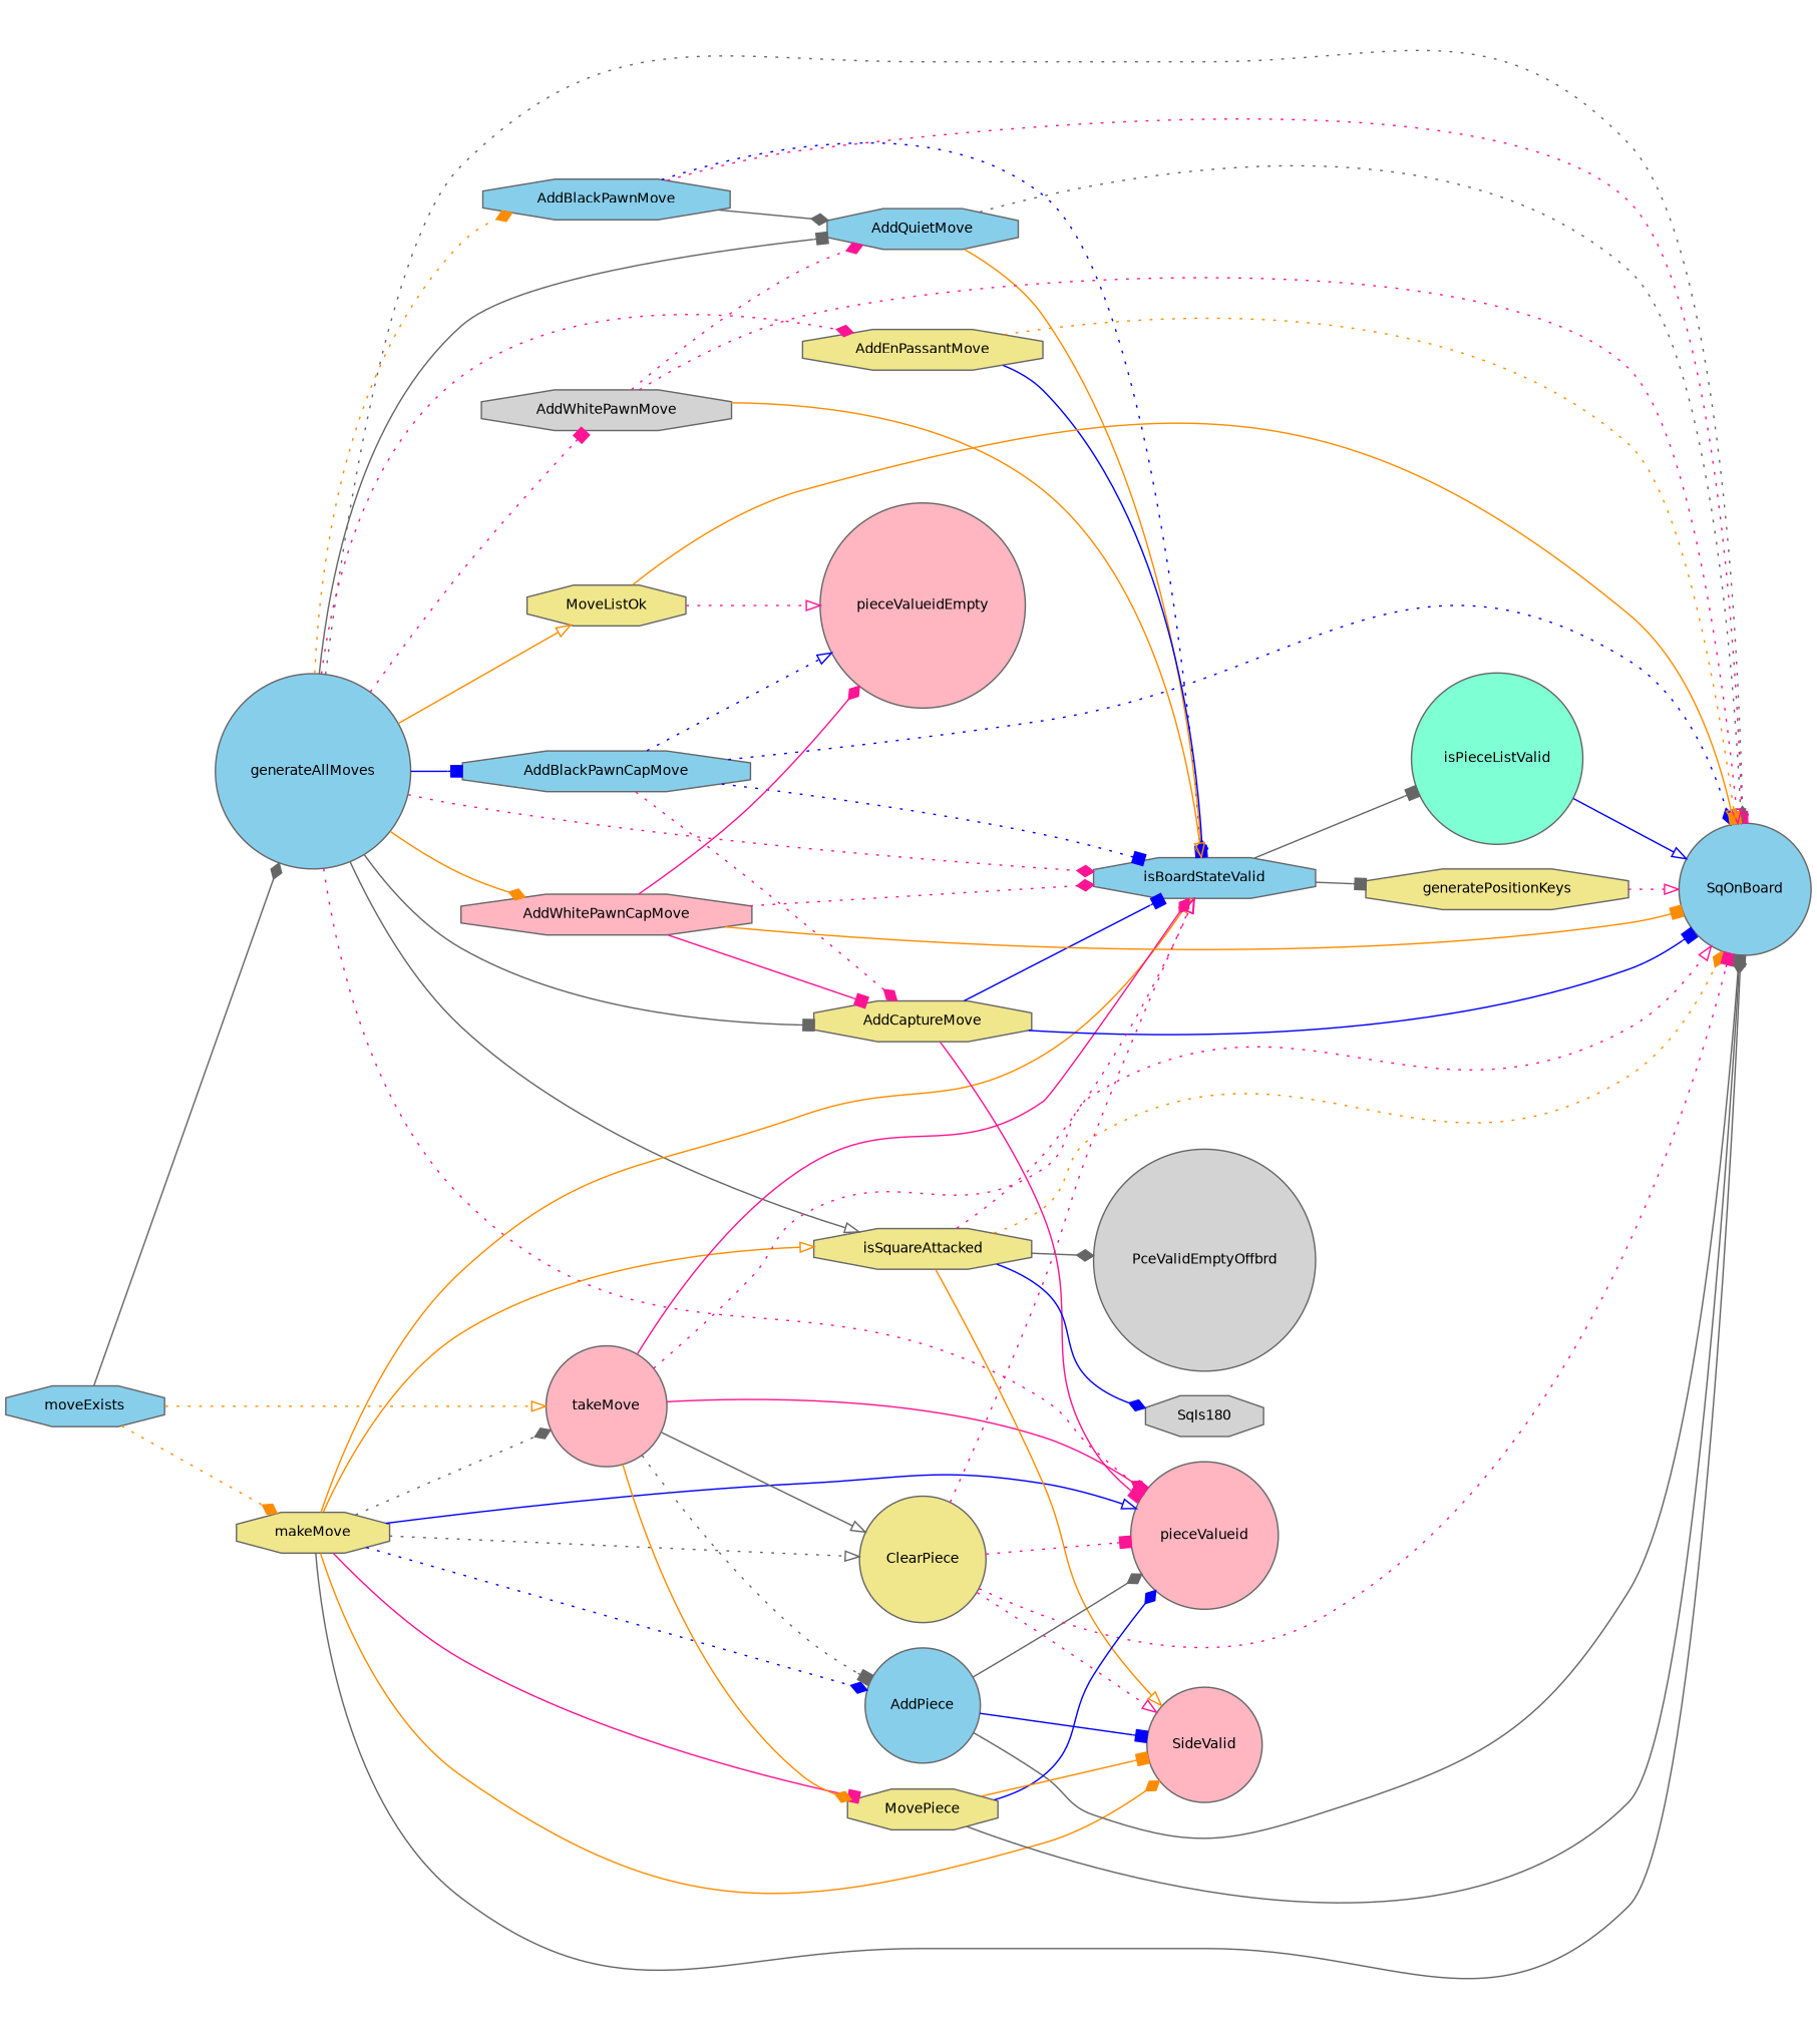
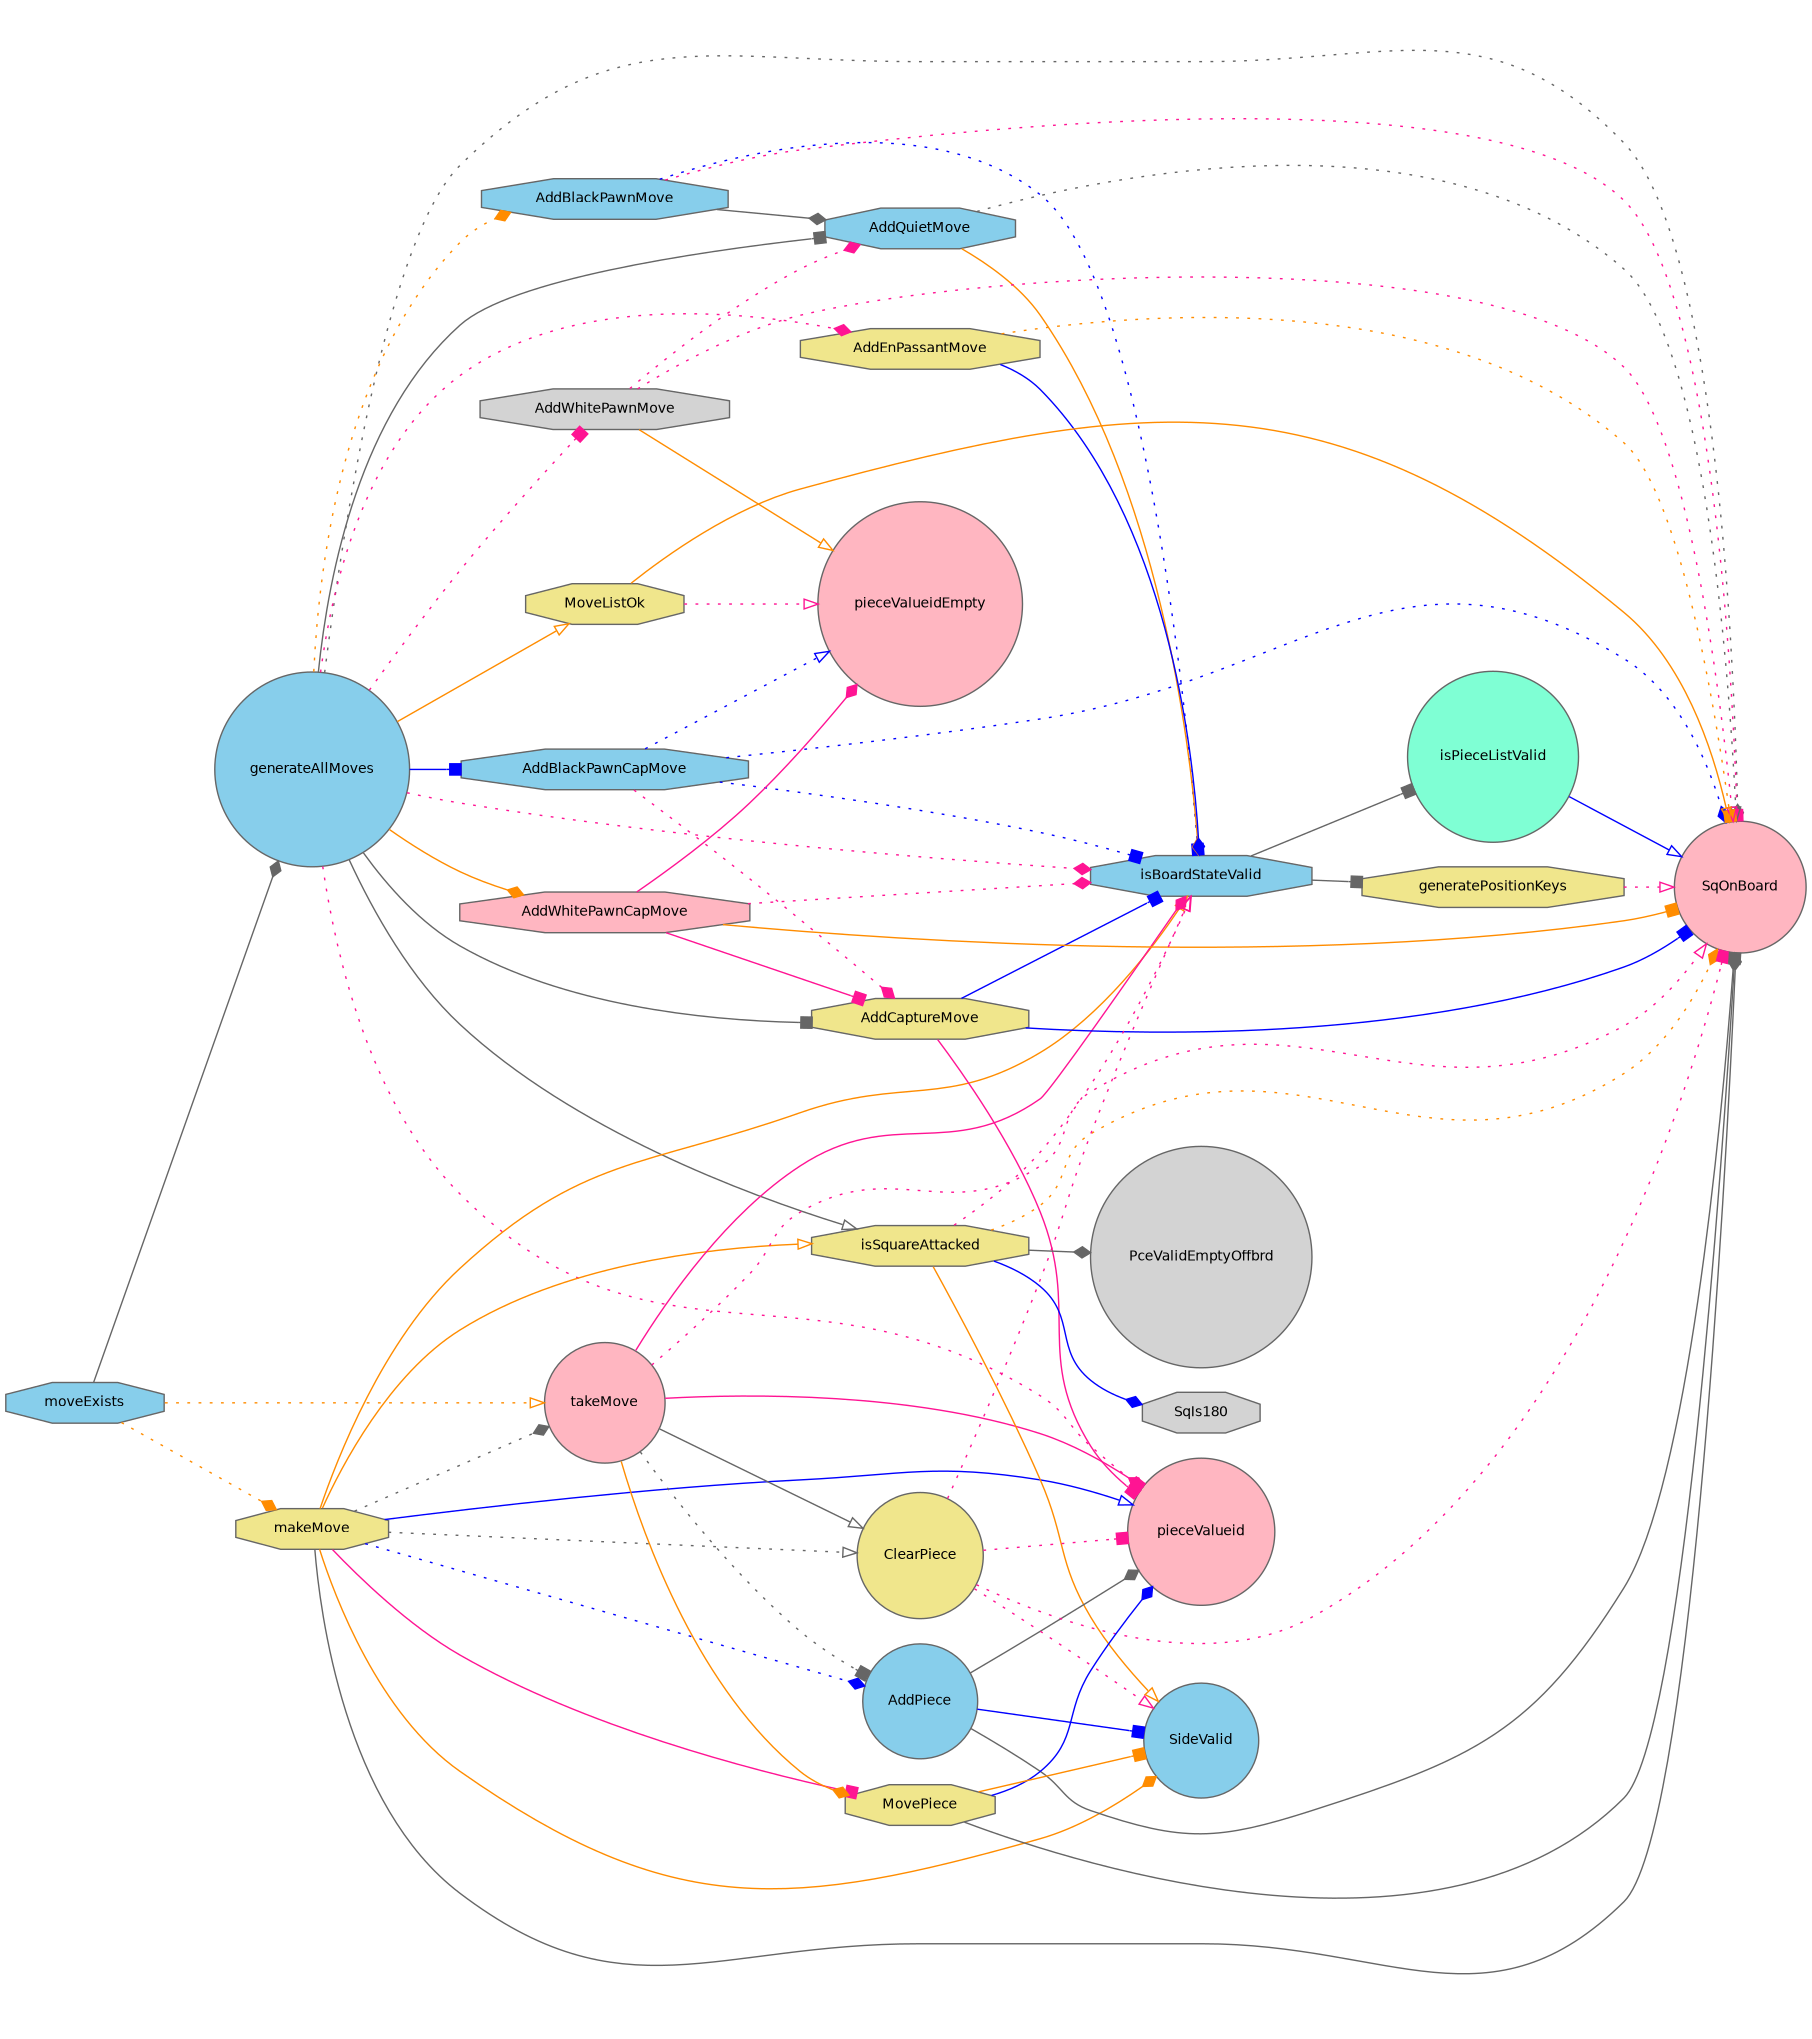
  digraph {
    rankdir=LR
    node [color=grey40 fillcolor=skyblue fontname=Helvetica fontsize=10 shape=octagon style=filled]
    edge [arrowhead=diamond color=deeppink fontname=Helvetica fontsize=10 labelfontname=Helvetica labelfontsize=10 style=solid]
    n1 [color=gray40 fontcolor=black height=0.2 label=moveExists width=0.4]
    n2 [height=0.2 label=generateAllMoves shape=circle width=0.4]
    n3 [fillcolor=khaki height=0.2 label=makeMove width=0.4]
    n4 [fillcolor=lightpink height=0.2 label=takeMove shape=circle width=0.4]
    n5 [height=0.2 label=AddBlackPawnCapMove width=0.4]
    n6 [fillcolor=khaki height=0.2 label=AddCaptureMove width=0.4]
    n7 [height=0.2 label=isBoardStateValid width=0.4]
-   n8 [height=0.2 label=SqOnBoard shape=circle width=0.4]
+   n8 [fillcolor=lightpink height=0.2 label=SqOnBoard shape=circle width=0.4]
    n9 [fillcolor=lightpink height=0.2 label=pieceValueid shape=circle width=0.4]
    n10 [height=0.2 label=AddBlackPawnMove width=0.4]
    n11 [height=0.2 label=AddQuietMove width=0.4]
    n12 [fillcolor=khaki height=0.2 label=AddEnPassantMove width=0.4]
    n13 [fillcolor=lightpink height=0.2 label=AddWhitePawnCapMove width=0.4]
    n14 [fillcolor=lightgrey height=0.2 label=AddWhitePawnMove width=0.4]
    n15 [fillcolor=khaki height=0.2 label=isSquareAttacked width=0.4]
    n16 [fillcolor=khaki height=0.2 label=MoveListOk width=0.4]
-   n17 [fillcolor=lightpink height=0.2 label=SideValid shape=circle width=0.4]
+   n17 [height=0.2 label=SideValid shape=circle width=0.4]
    n18 [height=0.2 label=AddPiece shape=circle width=0.4]
    n19 [fillcolor=khaki height=0.2 label=ClearPiece shape=circle width=0.4]
    n20 [fillcolor=khaki height=0.2 label=MovePiece width=0.4]
    n21 [fillcolor=lightpink height=0.2 label=pieceValueidEmpty shape=circle width=0.4]
    n22 [fillcolor=khaki height=0.2 label=generatePositionKeys width=0.4]
    n23 [fillcolor=aquamarine height=0.2 label=isPieceListValid shape=circle width=0.4]
    n24 [fillcolor=lightgrey height=0.2 label=PceValidEmptyOffbrd shape=circle width=0.4]
    n25 [fillcolor=lightgrey height=0.2 label=SqIs180 width=0.4]
    n1 -> n2 [color=gray40]
    n1 -> n3 [color=darkorange style=dotted]
    n1 -> n4 [arrowhead=onormal color=darkorange style=dotted]
    n2 -> n5 [arrowhead=box color=blue]
    n2 -> n6 [arrowhead=box color=gray40]
    n2 -> n7 [style=dotted]
    n2 -> n8 [color=gray40 style=dotted]
    n2 -> n9 [arrowhead=box style=dotted]
    n2 -> n10 [color=darkorange style=dotted]
    n2 -> n11 [arrowhead=box color=gray40]
    n2 -> n12 [style=dotted]
    n2 -> n13 [color=darkorange]
    n2 -> n14 [arrowhead=box style=dotted]
    n2 -> n15 [arrowhead=onormal color=gray40]
    n2 -> n16 [arrowhead=onormal color=darkorange]
    n3 -> n4 [color=gray40 style=dotted]
    n3 -> n7 [arrowhead=onormal color=darkorange]
    n3 -> n8 [color=gray40]
    n3 -> n9 [arrowhead=onormal color=blue]
    n3 -> n15 [arrowhead=onormal color=darkorange]
    n3 -> n17 [color=darkorange]
    n3 -> n18 [color=blue style=dotted]
    n3 -> n19 [arrowhead=onormal color=gray40 style=dotted]
    n3 -> n20 [arrowhead=box]
    n4 -> n7
    n4 -> n8 [arrowhead=onormal style=dotted]
    n4 -> n9
    n4 -> n18 [arrowhead=box color=gray40 style=dotted]
    n4 -> n19 [arrowhead=onormal color=gray40]
    n4 -> n20 [color=darkorange]
    n5 -> n6 [style=dotted]
    n5 -> n7 [arrowhead=box color=blue style=dotted]
    n5 -> n8 [color=blue style=dotted]
    n5 -> n21 [arrowhead=onormal color=blue style=dotted]
    n6 -> n7 [arrowhead=box color=blue]
    n6 -> n8 [arrowhead=box color=blue]
    n6 -> n9 [arrowhead=box]
    n7 -> n22 [arrowhead=box color=gray40]
    n7 -> n23 [arrowhead=box color=gray40]
    n10 -> n7 [arrowhead=box color=blue style=dotted]
    n10 -> n8 [arrowhead=box style=dotted]
    n10 -> n11 [color=gray40]
    n11 -> n7 [color=darkorange]
    n11 -> n8 [arrowhead=onormal color=gray40 style=dotted]
    n12 -> n7 [color=blue]
    n12 -> n8 [arrowhead=box color=darkorange style=dotted]
    n13 -> n6 [arrowhead=box]
    n13 -> n7 [style=dotted]
    n13 -> n8 [arrowhead=box color=darkorange]
    n13 -> n21
-   n14 -> n7 [arrowhead=onormal color=darkorange]
+   n14 -> n21 [arrowhead=onormal color=darkorange]
    n14 -> n8 [arrowhead=onormal style=dotted]
    n14 -> n11 [style=dotted]
    n15 -> n7 [arrowhead=onormal style=dotted]
    n15 -> n8 [color=darkorange style=dotted]
    n15 -> n17 [arrowhead=onormal color=darkorange]
    n15 -> n24 [color=gray40]
    n15 -> n25 [color=blue]
    n16 -> n8 [arrowhead=onormal color=darkorange]
    n16 -> n21 [arrowhead=onormal style=dotted]
    n18 -> n8 [color=gray40]
    n18 -> n9 [color=gray40]
    n18 -> n17 [arrowhead=box color=blue]
    n19 -> n7 [arrowhead=onormal style=dotted]
    n19 -> n8 [arrowhead=box style=dotted]
    n19 -> n9 [arrowhead=box style=dotted]
    n19 -> n17 [arrowhead=onormal style=dotted]
    n20 -> n8 [arrowhead=box color=gray40]
    n20 -> n9 [color=blue]
    n20 -> n17 [arrowhead=box color=darkorange]
    n22 -> n8 [arrowhead=onormal style=dotted]
    n23 -> n8 [arrowhead=onormal color=blue]
  }
